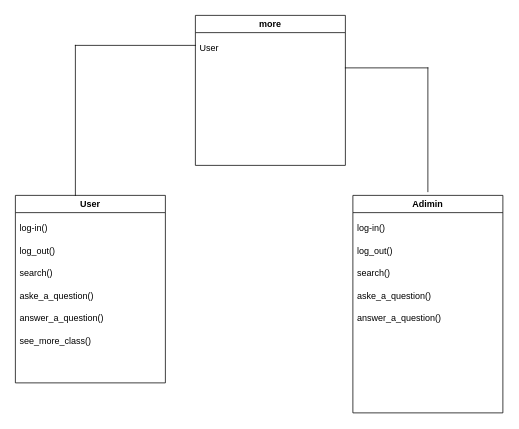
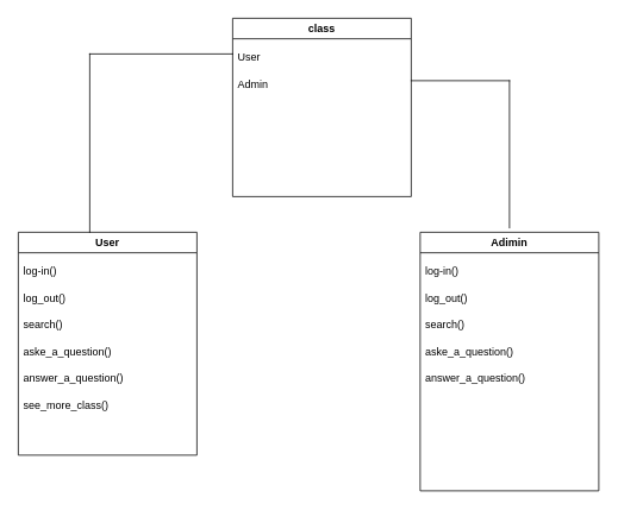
  <mxCell id="0" />
  <mxCell id="1" parent="0" />
- <mxCell id="2" value="more" style="swimlane;" vertex="1" parent="1"><mxGeometry x="260" y="20" width="200" height="200" as="geometry" /></mxCell>
+ <mxCell id="2" value="class" style="swimlane;" vertex="1" parent="1"><mxGeometry x="260" y="20" width="200" height="200" as="geometry" /></mxCell>
  <mxCell id="3" value="User" style="text;strokeColor=none;fillColor=none;align=left;verticalAlign=top;spacingLeft=4;spacingRight=4;overflow=hidden;rotatable=0;points=[[0,0.5],[1,0.5]];portConstraint=eastwest;" vertex="1" parent="2"><mxGeometry y="30" width="200" height="30" as="geometry" /></mxCell>
+ <mxCell id="4" value="Admin" style="text;strokeColor=none;fillColor=none;align=left;verticalAlign=top;spacingLeft=4;spacingRight=4;overflow=hidden;rotatable=0;points=[[0,0.5],[1,0.5]];portConstraint=eastwest;" vertex="1" parent="2"><mxGeometry y="60" width="200" height="30" as="geometry" /></mxCell>
  <mxCell id="5" value="User" style="swimlane;" vertex="1" parent="1"><mxGeometry x="20" y="260" width="200" height="250" as="geometry" /></mxCell>
  <mxCell id="6" value="log-in()" style="text;strokeColor=none;fillColor=none;align=left;verticalAlign=top;spacingLeft=4;spacingRight=4;overflow=hidden;rotatable=0;points=[[0,0.5],[1,0.5]];portConstraint=eastwest;" vertex="1" parent="5"><mxGeometry y="30" width="200" height="30" as="geometry" /></mxCell>
  <mxCell id="7" value="search()" style="text;strokeColor=none;fillColor=none;align=left;verticalAlign=top;spacingLeft=4;spacingRight=4;overflow=hidden;rotatable=0;points=[[0,0.5],[1,0.5]];portConstraint=eastwest;" vertex="1" parent="5"><mxGeometry y="90" width="200" height="30" as="geometry" /></mxCell>
  <mxCell id="8" value="aske_a_question()" style="text;strokeColor=none;fillColor=none;align=left;verticalAlign=top;spacingLeft=4;spacingRight=4;overflow=hidden;rotatable=0;points=[[0,0.5],[1,0.5]];portConstraint=eastwest;" vertex="1" parent="5"><mxGeometry y="120" width="200" height="30" as="geometry" /></mxCell>
  <mxCell id="9" value="log_out()" style="text;strokeColor=none;fillColor=none;align=left;verticalAlign=top;spacingLeft=4;spacingRight=4;overflow=hidden;rotatable=0;points=[[0,0.5],[1,0.5]];portConstraint=eastwest;" vertex="1" parent="5"><mxGeometry y="60" width="200" height="30" as="geometry" /></mxCell>
  <mxCell id="10" value="answer_a_question()" style="text;strokeColor=none;fillColor=none;align=left;verticalAlign=top;spacingLeft=4;spacingRight=4;overflow=hidden;rotatable=0;points=[[0,0.5],[1,0.5]];portConstraint=eastwest;" vertex="1" parent="5"><mxGeometry y="150" width="200" height="30" as="geometry" /></mxCell>
  <mxCell id="11" value="see_more_class()" style="text;strokeColor=none;fillColor=none;align=left;verticalAlign=top;spacingLeft=4;spacingRight=4;overflow=hidden;rotatable=0;points=[[0,0.5],[1,0.5]];portConstraint=eastwest;" vertex="1" parent="5"><mxGeometry y="180" width="200" height="30" as="geometry" /></mxCell>
  <mxCell id="12" value="" style="shape=partialRectangle;whiteSpace=wrap;html=1;bottom=0;right=0;fillColor=none;" vertex="1" parent="1"><mxGeometry x="100" y="60" width="160" height="200" as="geometry" /></mxCell>
  <mxCell id="13" value="Adimin" style="swimlane;startSize=23;" vertex="1" parent="1"><mxGeometry x="470" y="260" width="200" height="290" as="geometry" /></mxCell>
  <mxCell id="14" value="log-in()" style="text;strokeColor=none;fillColor=none;align=left;verticalAlign=top;spacingLeft=4;spacingRight=4;overflow=hidden;rotatable=0;points=[[0,0.5],[1,0.5]];portConstraint=eastwest;" vertex="1" parent="13"><mxGeometry y="30" width="200" height="30" as="geometry" /></mxCell>
  <mxCell id="15" value="search()" style="text;strokeColor=none;fillColor=none;align=left;verticalAlign=top;spacingLeft=4;spacingRight=4;overflow=hidden;rotatable=0;points=[[0,0.5],[1,0.5]];portConstraint=eastwest;" vertex="1" parent="13"><mxGeometry y="90" width="200" height="30" as="geometry" /></mxCell>
  <mxCell id="16" value="aske_a_question()" style="text;strokeColor=none;fillColor=none;align=left;verticalAlign=top;spacingLeft=4;spacingRight=4;overflow=hidden;rotatable=0;points=[[0,0.5],[1,0.5]];portConstraint=eastwest;" vertex="1" parent="13"><mxGeometry y="120" width="200" height="30" as="geometry" /></mxCell>
  <mxCell id="17" value="log_out()" style="text;strokeColor=none;fillColor=none;align=left;verticalAlign=top;spacingLeft=4;spacingRight=4;overflow=hidden;rotatable=0;points=[[0,0.5],[1,0.5]];portConstraint=eastwest;" vertex="1" parent="13"><mxGeometry y="60" width="200" height="30" as="geometry" /></mxCell>
  <mxCell id="18" value="answer_a_question()" style="text;strokeColor=none;fillColor=none;align=left;verticalAlign=top;spacingLeft=4;spacingRight=4;overflow=hidden;rotatable=0;points=[[0,0.5],[1,0.5]];portConstraint=eastwest;" vertex="1" parent="13"><mxGeometry y="150" width="200" height="30" as="geometry" /></mxCell>
  <mxCell id="19" value="" style="shape=partialRectangle;whiteSpace=wrap;html=1;bottom=0;right=0;fillColor=none;rotation=90;" vertex="1" parent="1"><mxGeometry x="432.5" y="117.5" width="165" height="110" as="geometry" /></mxCell>
